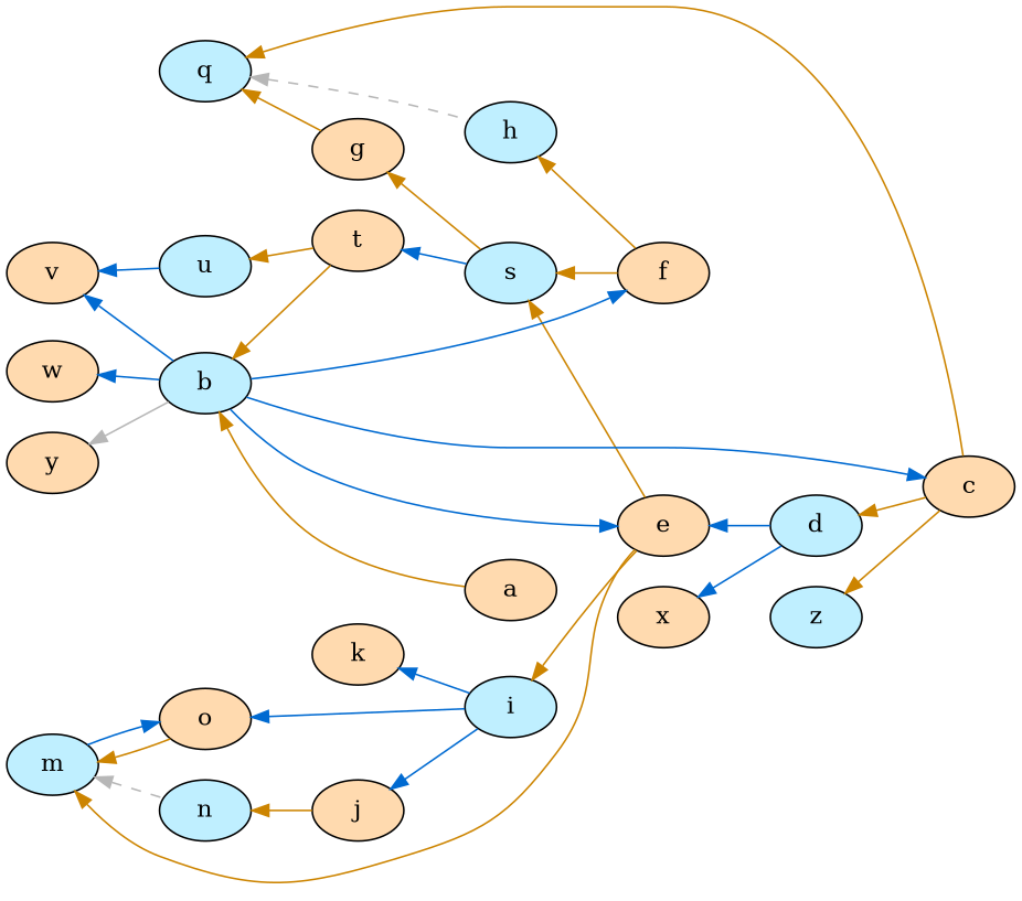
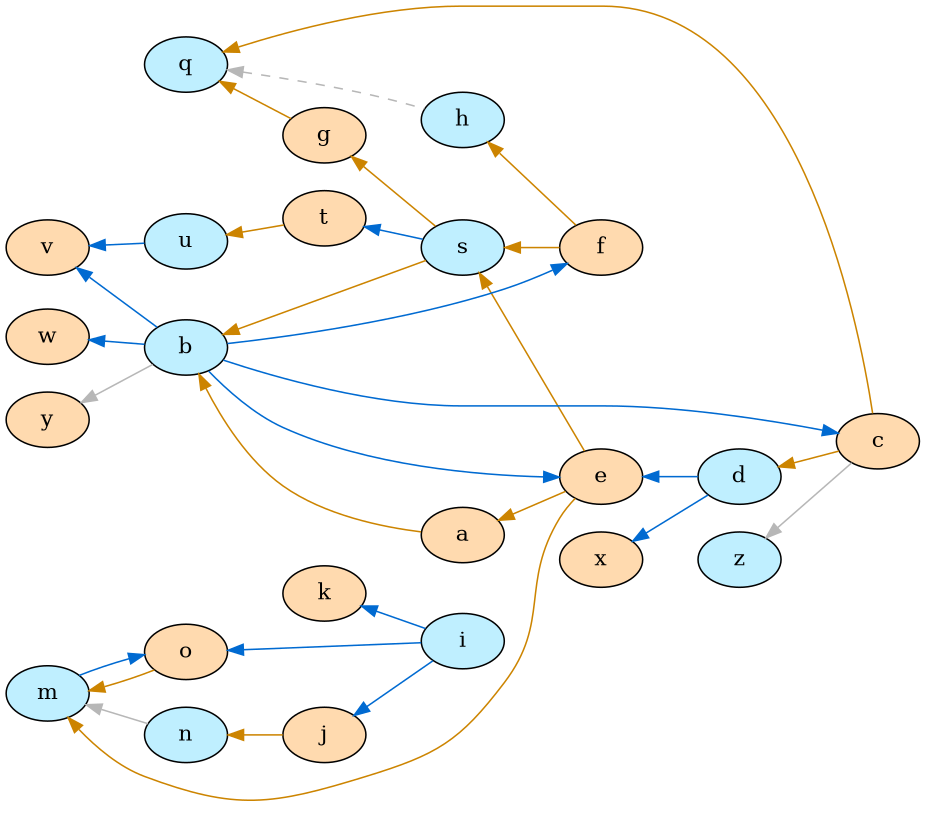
  strict digraph {
    rankdir=LR
    node [fillcolor="#ffdaaf" style=filled]
    edge [color="#cc8400" dir=back]
    b [fillcolor="#bfefff"]
    a
    t
    s [fillcolor="#bfefff"]
    e
    f
    d [fillcolor="#bfefff"]
    c
    g
    h [fillcolor="#bfefff"]
    i [fillcolor="#bfefff"]
    j
    k
    m [fillcolor="#bfefff"]
    o
    n [fillcolor="#bfefff"]
    q [fillcolor="#bfefff"]
    u [fillcolor="#bfefff"]
    v
    w
    x
    y
    z [fillcolor="#bfefff"]
    b -> a
-   b -> t
+   b -> s
    t -> s [color="#006ad1"]
    s -> e
    s -> f
    e -> b [color="#006ad1"]
    e -> d [color="#006ad1"]
    f -> b [color="#006ad1"]
    d -> c
    c -> b [color="#006ad1"]
    g -> s
    h -> f
-   i -> e
+   a -> e
    j -> i [color="#006ad1"]
    k -> i [color="#006ad1"]
    m -> e
    m -> o
-   m -> n [color="#b7b7b7" style=dashed]
+   m -> n [color="#b7b7b7" style=solid]
    o -> i [color="#006ad1"]
    o -> m [color="#006ad1"]
    n -> j
    q -> c
    q -> g
    q -> h [color="#b7b7b7" style=dashed]
    u -> t
    v -> b [color="#006ad1"]
    v -> u [color="#006ad1"]
    w -> b [color="#006ad1"]
    x -> d [color="#006ad1"]
    y -> b [color="#b7b7b7"]
-   z -> c
+   z -> c [color="#b7b7b7"]
  }
